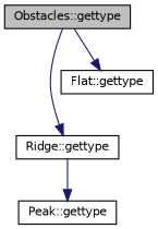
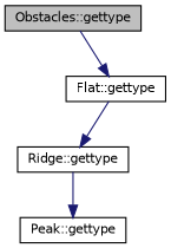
  digraph {
    rankdir=TB
    node [color=black fillcolor=white fontname=Helvetica fontsize=10 shape=record style=filled]
    edge [color=midnightblue fontname=Helvetica fontsize=10 labelfontname=Helvetica labelfontsize=10 style=solid]
    n1 [fillcolor=grey75 fontcolor=black height=0.2 label="Obstacles::gettype" width=0.4]
    n2 [height=0.2 label="Ridge::gettype" width=0.4]
    n3 [height=0.2 label="Flat::gettype" width=0.4]
    n4 [height=0.2 label="Peak::gettype" width=0.4]
-   n1 -> n2
+   n3 -> n2
    n1 -> n3
    n2 -> n4
  }
